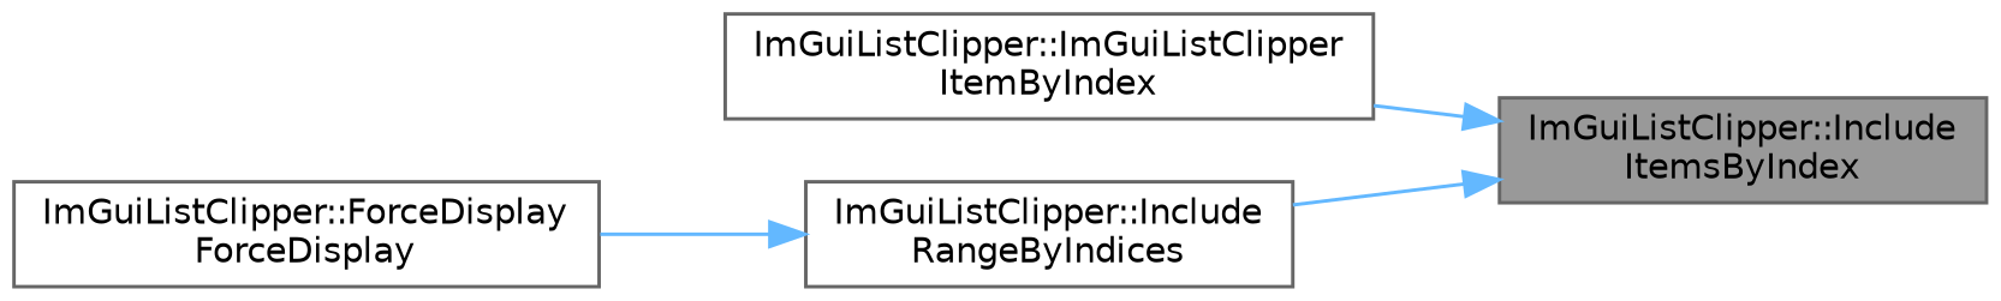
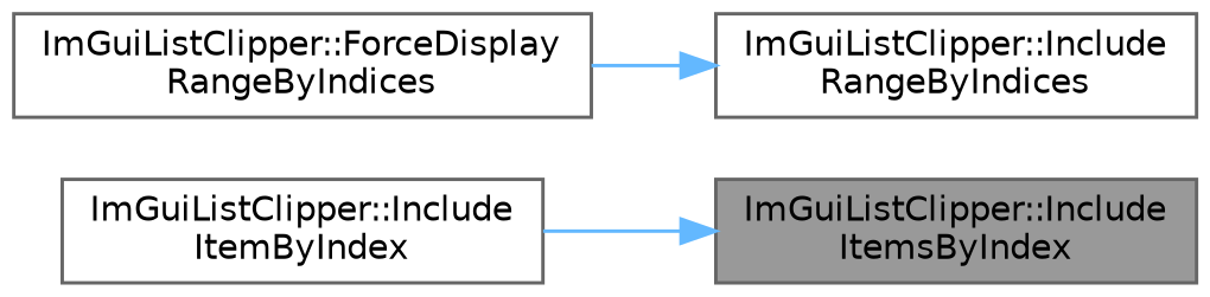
  digraph {
    rankdir=RL
    node [color=grey40 fillcolor=white fontname=Helvetica fontsize=10 shape=box style=filled]
    edge [color=steelblue1 dir=back fontname=Helvetica fontsize=10 labelfontname=Helvetica labelfontsize=10 style=solid]
    n1 [color=gray40 fillcolor=grey60 fontcolor=black height=0.2 label="ImGuiListClipper::Include\lItemsByIndex" width=0.4]
-   n2 [height=0.2 label="ImGuiListClipper::ImGuiListClipper\lItemByIndex" width=0.4]
+   n2 [height=0.2 label="ImGuiListClipper::Include\lItemByIndex" width=0.4]
    n3 [height=0.2 label="ImGuiListClipper::Include\lRangeByIndices" width=0.4]
-   n4 [height=0.2 label="ImGuiListClipper::ForceDisplay\lForceDisplay" width=0.4]
+   n4 [height=0.2 label="ImGuiListClipper::ForceDisplay\lRangeByIndices" width=0.4]
    n1 -> n2
-   n1 -> n3
    n3 -> n4
  }
